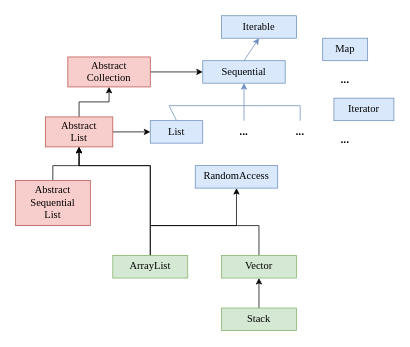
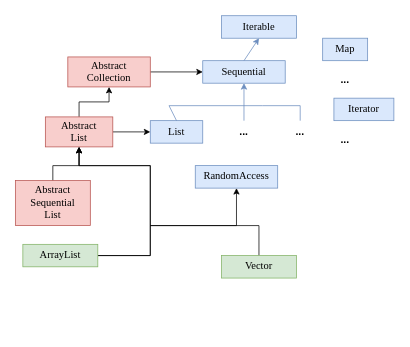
  <mxCell id="0" />
  <mxCell id="1" parent="0" />
  <mxCell id="2" value="Iterable" style="text;html=1;strokeColor=#6c8ebf;fillColor=#dae8fc;align=center;verticalAlign=middle;whiteSpace=wrap;rounded=0;fontSize=14;fontFamily=Lucida Console;" vertex="1" parent="1"><mxGeometry x="295" y="20" width="100" height="30" as="geometry" /></mxCell>
  <mxCell id="3" value="Sequential" style="text;html=1;strokeColor=#6c8ebf;fillColor=#dae8fc;align=center;verticalAlign=middle;whiteSpace=wrap;rounded=0;fontSize=14;fontFamily=Lucida Console;" vertex="1" parent="1"><mxGeometry x="270" y="80" width="110" height="30" as="geometry" /></mxCell>
  <mxCell id="4" value="List" style="text;html=1;strokeColor=#6c8ebf;fillColor=#dae8fc;align=center;verticalAlign=middle;whiteSpace=wrap;rounded=0;fontSize=14;glass=0;shadow=0;fontFamily=Lucida Console;" vertex="1" parent="1"><mxGeometry x="200" y="160" width="70" height="30" as="geometry" /></mxCell>
  <mxCell id="5" value="" style="endArrow=classic;html=1;rounded=0;entryX=0.5;entryY=1;entryDx=0;entryDy=0;exitX=0.5;exitY=0;exitDx=0;exitDy=0;fontSize=14;fillColor=#dae8fc;strokeColor=#6c8ebf;fontFamily=Lucida Console;" edge="1" parent="1" source="3" target="2"><mxGeometry width="50" height="50" relative="1" as="geometry"><mxPoint x="410" y="210" as="sourcePoint" /><mxPoint x="460" y="160" as="targetPoint" /></mxGeometry></mxCell>
  <mxCell id="6" value="" style="endArrow=classic;html=1;rounded=0;exitX=0.5;exitY=0;exitDx=0;exitDy=0;entryX=0.5;entryY=1;entryDx=0;entryDy=0;fontSize=14;fillColor=#dae8fc;strokeColor=#6c8ebf;fontFamily=Lucida Console;" edge="1" parent="1" target="3"><mxGeometry width="50" height="50" relative="1" as="geometry"><mxPoint x="325" y="160" as="sourcePoint" /><mxPoint x="460" y="160" as="targetPoint" /></mxGeometry></mxCell>
  <mxCell id="7" value="" style="endArrow=none;html=1;rounded=0;exitX=0.5;exitY=0;exitDx=0;exitDy=0;fontSize=14;fillColor=#dae8fc;strokeColor=#6c8ebf;fontFamily=Lucida Console;" edge="1" parent="1" source="4"><mxGeometry width="50" height="50" relative="1" as="geometry"><mxPoint x="410" y="210" as="sourcePoint" /><mxPoint x="350" y="140" as="targetPoint" /><Array as="points"><mxPoint x="225" y="140" /></Array></mxGeometry></mxCell>
  <mxCell id="8" value="" style="endArrow=none;html=1;rounded=0;fontSize=14;fillColor=#dae8fc;strokeColor=#6c8ebf;fontFamily=Lucida Console;" edge="1" parent="1"><mxGeometry width="50" height="50" relative="1" as="geometry"><mxPoint x="350" y="140" as="sourcePoint" /><mxPoint x="400" y="160" as="targetPoint" /><Array as="points"><mxPoint x="400" y="140" /></Array></mxGeometry></mxCell>
  <mxCell id="9" value="Map" style="text;html=1;strokeColor=#6c8ebf;fillColor=#dae8fc;align=center;verticalAlign=middle;whiteSpace=wrap;rounded=0;fontSize=14;fontFamily=Lucida Console;" vertex="1" parent="1"><mxGeometry x="430" y="50" width="60" height="30" as="geometry" /></mxCell>
  <mxCell id="10" value="&lt;b&gt;&lt;font style=&quot;font-size: 14px&quot;&gt;...&lt;/font&gt;&lt;/b&gt;" style="text;html=1;strokeColor=none;fillColor=none;align=center;verticalAlign=middle;whiteSpace=wrap;rounded=0;" vertex="1" parent="1"><mxGeometry x="370" y="160" width="60" height="30" as="geometry" /></mxCell>
  <mxCell id="11" value="Iterator" style="text;html=1;strokeColor=#6c8ebf;fillColor=#dae8fc;align=center;verticalAlign=middle;whiteSpace=wrap;rounded=0;fontSize=14;fontFamily=Lucida Console;" vertex="1" parent="1"><mxGeometry x="445" y="130" width="80" height="30" as="geometry" /></mxCell>
  <mxCell id="12" value="&lt;b&gt;&lt;font style=&quot;font-size: 14px&quot;&gt;...&lt;/font&gt;&lt;/b&gt;" style="text;html=1;strokeColor=none;fillColor=none;align=center;verticalAlign=middle;whiteSpace=wrap;rounded=0;" vertex="1" parent="1"><mxGeometry x="430" y="170" width="60" height="30" as="geometry" /></mxCell>
  <mxCell id="13" value="RandomAccess" style="text;html=1;strokeColor=#6c8ebf;fillColor=#dae8fc;align=center;verticalAlign=middle;whiteSpace=wrap;rounded=0;fontSize=14;fontFamily=Lucida Console;" vertex="1" parent="1"><mxGeometry x="260" y="220" width="110" height="30" as="geometry" /></mxCell>
  <mxCell id="14" value="&lt;b&gt;&lt;font style=&quot;font-size: 14px&quot;&gt;...&lt;/font&gt;&lt;/b&gt;" style="text;html=1;strokeColor=none;fillColor=none;align=center;verticalAlign=middle;whiteSpace=wrap;rounded=0;" vertex="1" parent="1"><mxGeometry x="295" y="160" width="60" height="30" as="geometry" /></mxCell>
  <mxCell id="15" value="&lt;b&gt;&lt;font style=&quot;font-size: 14px&quot;&gt;...&lt;/font&gt;&lt;/b&gt;" style="text;html=1;strokeColor=none;fillColor=none;align=center;verticalAlign=middle;whiteSpace=wrap;rounded=0;" vertex="1" parent="1"><mxGeometry x="430" y="90" width="60" height="30" as="geometry" /></mxCell>
  <mxCell id="16" style="edgeStyle=orthogonalEdgeStyle;rounded=0;orthogonalLoop=1;jettySize=auto;html=1;entryX=0;entryY=0.5;entryDx=0;entryDy=0;" edge="1" parent="1" source="17" target="3"><mxGeometry relative="1" as="geometry" /></mxCell>
  <mxCell id="17" value="Abstract&lt;br&gt;Collection" style="text;html=1;strokeColor=#b85450;fillColor=#f8cecc;align=center;verticalAlign=middle;whiteSpace=wrap;rounded=0;fontSize=14;fontFamily=Lucida Console;" vertex="1" parent="1"><mxGeometry x="90" y="75" width="110" height="40" as="geometry" /></mxCell>
  <mxCell id="18" style="edgeStyle=orthogonalEdgeStyle;rounded=0;orthogonalLoop=1;jettySize=auto;html=1;entryX=0;entryY=0.5;entryDx=0;entryDy=0;" edge="1" parent="1" source="20" target="4"><mxGeometry relative="1" as="geometry" /></mxCell>
  <mxCell id="19" style="edgeStyle=orthogonalEdgeStyle;rounded=0;orthogonalLoop=1;jettySize=auto;html=1;entryX=0.5;entryY=1;entryDx=0;entryDy=0;" edge="1" parent="1" source="20" target="17"><mxGeometry relative="1" as="geometry" /></mxCell>
  <mxCell id="20" value="Abstract&lt;br&gt;List" style="text;html=1;strokeColor=#b85450;fillColor=#f8cecc;align=center;verticalAlign=middle;whiteSpace=wrap;rounded=0;fontSize=14;glass=0;shadow=0;fontFamily=Lucida Console;" vertex="1" parent="1"><mxGeometry x="60" y="155" width="90" height="40" as="geometry" /></mxCell>
  <mxCell id="21" style="edgeStyle=orthogonalEdgeStyle;rounded=0;orthogonalLoop=1;jettySize=auto;html=1;entryX=0.5;entryY=1;entryDx=0;entryDy=0;" edge="1" parent="1" source="22" target="20"><mxGeometry relative="1" as="geometry"><Array as="points"><mxPoint x="70" y="220" /><mxPoint x="105" y="220" /></Array></mxGeometry></mxCell>
  <mxCell id="22" value="Abstract&lt;br&gt;Sequential&lt;br&gt;List" style="text;html=1;strokeColor=#b85450;fillColor=#f8cecc;align=center;verticalAlign=middle;whiteSpace=wrap;rounded=0;fontSize=14;glass=0;shadow=0;fontFamily=Lucida Console;" vertex="1" parent="1"><mxGeometry x="20" y="240" width="100" height="60" as="geometry" /></mxCell>
  <mxCell id="23" style="edgeStyle=orthogonalEdgeStyle;rounded=0;orthogonalLoop=1;jettySize=auto;html=1;entryX=0.5;entryY=1;entryDx=0;entryDy=0;" edge="1" parent="1" source="25" target="20"><mxGeometry relative="1" as="geometry"><Array as="points"><mxPoint x="200" y="220" /><mxPoint x="105" y="220" /></Array></mxGeometry></mxCell>
  <mxCell id="24" style="edgeStyle=orthogonalEdgeStyle;rounded=0;orthogonalLoop=1;jettySize=auto;html=1;entryX=0.5;entryY=1;entryDx=0;entryDy=0;" edge="1" parent="1" source="25" target="13"><mxGeometry relative="1" as="geometry"><Array as="points"><mxPoint x="200" y="300" /><mxPoint x="315" y="300" /></Array></mxGeometry></mxCell>
- <mxCell id="25" value="ArrayList" style="text;html=1;strokeColor=#82b366;fillColor=#d5e8d4;align=center;verticalAlign=middle;whiteSpace=wrap;rounded=0;fontSize=14;glass=0;shadow=0;fontFamily=Lucida Console;" vertex="1" parent="1"><mxGeometry x="150" y="340" width="100" height="30" as="geometry" /></mxCell>
+ <mxCell id="25" value="ArrayList" style="text;html=1;strokeColor=#82b366;fillColor=#d5e8d4;align=center;verticalAlign=middle;whiteSpace=wrap;rounded=0;fontSize=14;glass=0;shadow=0;fontFamily=Lucida Console;" vertex="1" parent="1"><mxGeometry x="30" y="325" width="100" height="30" as="geometry" /></mxCell>
  <mxCell id="26" style="edgeStyle=orthogonalEdgeStyle;rounded=0;orthogonalLoop=1;jettySize=auto;html=1;entryX=0.5;entryY=1;entryDx=0;entryDy=0;" edge="1" parent="1" source="27" target="20"><mxGeometry relative="1" as="geometry"><Array as="points"><mxPoint x="345" y="300" /><mxPoint x="200" y="300" /><mxPoint x="200" y="220" /><mxPoint x="105" y="220" /></Array></mxGeometry></mxCell>
  <mxCell id="27" value="Vector" style="text;html=1;strokeColor=#82b366;fillColor=#d5e8d4;align=center;verticalAlign=middle;whiteSpace=wrap;rounded=0;fontSize=14;glass=0;shadow=0;fontFamily=Lucida Console;" vertex="1" parent="1"><mxGeometry x="295" y="340" width="100" height="30" as="geometry" /></mxCell>
- <mxCell id="28" style="edgeStyle=orthogonalEdgeStyle;rounded=0;orthogonalLoop=1;jettySize=auto;html=1;entryX=0.5;entryY=1;entryDx=0;entryDy=0;" edge="1" parent="1" source="29" target="27"><mxGeometry relative="1" as="geometry" /></mxCell>
- <mxCell id="29" value="Stack" style="text;html=1;strokeColor=#82b366;fillColor=#d5e8d4;align=center;verticalAlign=middle;whiteSpace=wrap;rounded=0;fontSize=14;glass=0;shadow=0;fontFamily=Lucida Console;" vertex="1" parent="1"><mxGeometry x="295" y="410" width="100" height="30" as="geometry" /></mxCell>
